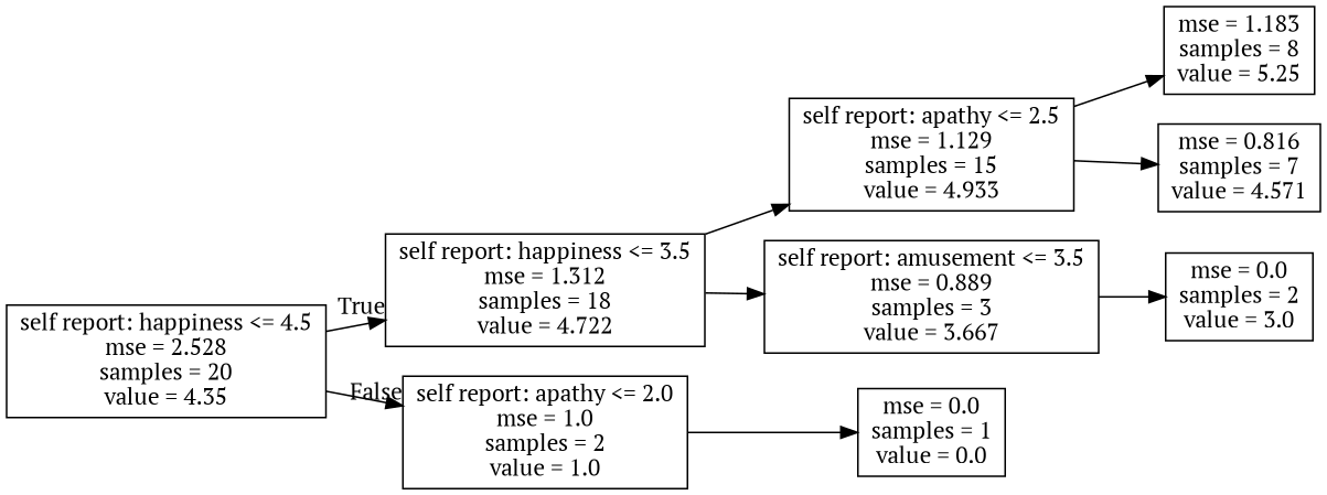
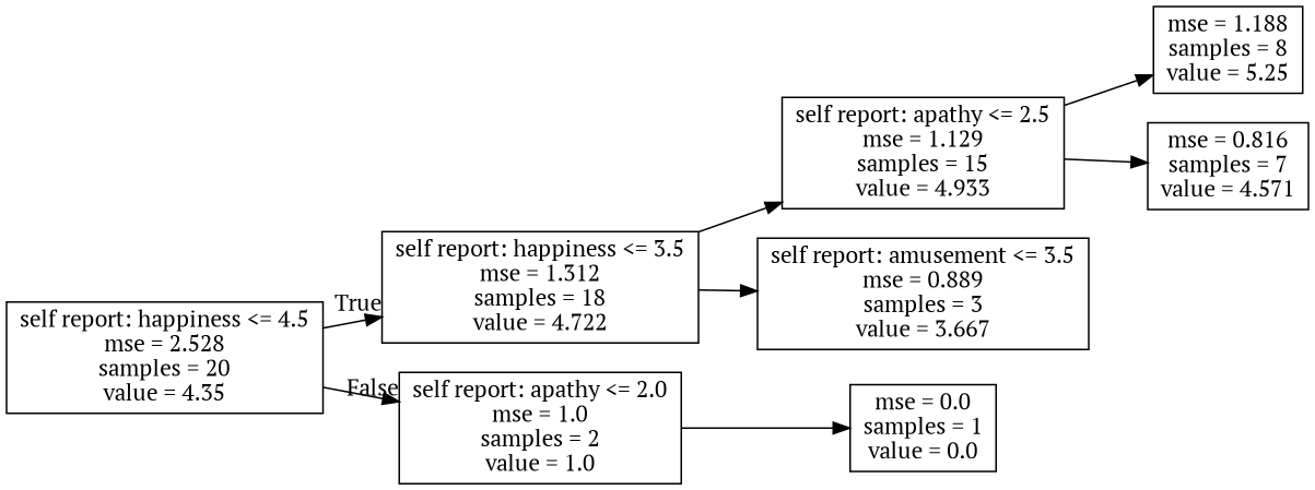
  digraph {
    fontname="PT Serif"
    rankdir=LR
    node [fontname="PT Serif" shape=box]
    edge [fontname="PT Serif"]
    n1 [label="self report: happiness <= 4.5\nmse = 2.528\nsamples = 20\nvalue = 4.35"]
    n2 [label="self report: happiness <= 3.5\nmse = 1.312\nsamples = 18\nvalue = 4.722"]
    n3 [label="self report: apathy <= 2.0\nmse = 1.0\nsamples = 2\nvalue = 1.0"]
    n4 [label="self report: apathy <= 2.5\nmse = 1.129\nsamples = 15\nvalue = 4.933"]
    n5 [label="self report: amusement <= 3.5\nmse = 0.889\nsamples = 3\nvalue = 3.667"]
    n6 [label="mse = 0.0\nsamples = 1\nvalue = 0.0"]
-   n7 [label="mse = 1.183\nsamples = 8\nvalue = 5.25"]
+   n7 [label="mse = 1.188\nsamples = 8\nvalue = 5.25"]
    n8 [label="mse = 0.816\nsamples = 7\nvalue = 4.571"]
-   n9 [label="mse = 0.0\nsamples = 2\nvalue = 3.0"]
    n1 -> n2 [headlabel=True labelangle=45 labeldistance=2.5]
    n1 -> n3 [headlabel=False labelangle=-45 labeldistance=2.5]
    n2 -> n4
    n2 -> n5
    n3 -> n6
    n4 -> n7
    n4 -> n8
-   n5 -> n9
  }
